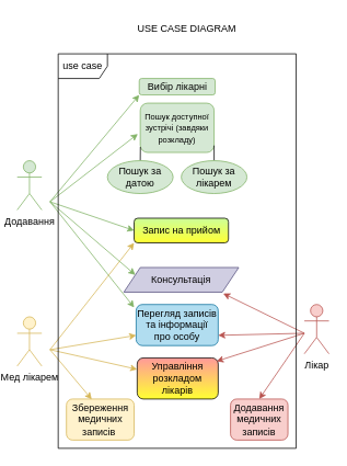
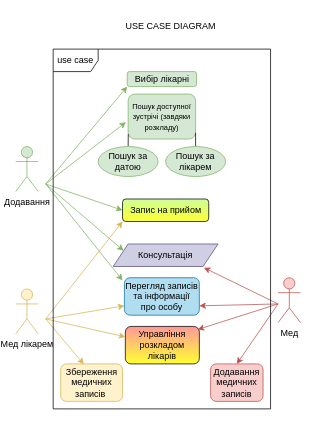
  <mxCell id="0" style=";html=1;" />
  <mxCell id="1" style=";html=1;" parent="0" />
  <mxCell id="2" value="&lt;font style=&quot;vertical-align: inherit;&quot;&gt;&lt;font style=&quot;vertical-align: inherit;&quot;&gt;Додавання&lt;/font&gt;&lt;/font&gt;" style="shape=umlActor;verticalLabelPosition=bottom;verticalAlign=top;html=1;outlineConnect=0;fillColor=#d5e8d4;strokeColor=#82b366;" vertex="1" parent="1"><mxGeometry x="20" y="195" width="30" height="60" as="geometry" /></mxCell>
  <mxCell id="3" value="&lt;font style=&quot;vertical-align: inherit;&quot;&gt;&lt;font style=&quot;vertical-align: inherit;&quot;&gt;&lt;font style=&quot;vertical-align: inherit;&quot;&gt;&lt;font style=&quot;vertical-align: inherit;&quot;&gt;&lt;font style=&quot;vertical-align: inherit;&quot;&gt;&lt;font style=&quot;vertical-align: inherit;&quot;&gt;&lt;font style=&quot;vertical-align: inherit;&quot;&gt;&lt;font style=&quot;vertical-align: inherit;&quot;&gt;&lt;font style=&quot;vertical-align: inherit;&quot;&gt;&lt;font style=&quot;vertical-align: inherit;&quot;&gt;&lt;font style=&quot;vertical-align: inherit;&quot;&gt;&lt;font style=&quot;vertical-align: inherit;&quot;&gt;&lt;font style=&quot;vertical-align: inherit; font-size: 10px;&quot;&gt;&lt;font style=&quot;vertical-align: inherit; font-size: 10px;&quot;&gt;&lt;font style=&quot;vertical-align: inherit; font-size: 10px;&quot;&gt;&lt;font style=&quot;vertical-align: inherit; font-size: 10px;&quot;&gt;Пошук доступної зустрічі (завдяки розкладу)&lt;/font&gt;&lt;/font&gt;&lt;/font&gt;&lt;/font&gt;&lt;/font&gt;&lt;/font&gt;&lt;/font&gt;&lt;/font&gt;&lt;/font&gt;&lt;/font&gt;&lt;/font&gt;&lt;/font&gt;&lt;/font&gt;&lt;/font&gt;&lt;/font&gt;&lt;/font&gt;" style="rounded=1;whiteSpace=wrap;html=1;fillColor=#d5e8d4;strokeColor=#82b366;" vertex="1" parent="1"><mxGeometry x="170" y="125" width="90" height="60" as="geometry" /></mxCell>
  <mxCell id="4" value="&lt;font style=&quot;vertical-align: inherit;&quot;&gt;&lt;font style=&quot;vertical-align: inherit;&quot;&gt;&lt;font style=&quot;vertical-align: inherit;&quot;&gt;&lt;font style=&quot;vertical-align: inherit;&quot;&gt;Вибір лікарні&lt;/font&gt;&lt;/font&gt;&lt;/font&gt;&lt;/font&gt;" style="rounded=1;whiteSpace=wrap;html=1;fillColor=#d5e8d4;strokeColor=#82b366;" vertex="1" parent="1"><mxGeometry x="168.75" y="95" width="92.5" height="20" as="geometry" /></mxCell>
  <mxCell id="5" value="&lt;font style=&quot;vertical-align: inherit;&quot;&gt;&lt;font style=&quot;vertical-align: inherit;&quot;&gt;&lt;font style=&quot;vertical-align: inherit;&quot;&gt;&lt;font style=&quot;vertical-align: inherit;&quot;&gt;Управління розкладом лікарів&lt;/font&gt;&lt;/font&gt;&lt;/font&gt;&lt;/font&gt;" style="rounded=1;whiteSpace=wrap;html=1;gradientColor=#FFFF33;fillColor=#FF9999;" vertex="1" parent="1"><mxGeometry x="166.25" y="435" width="98.75" height="50" as="geometry" /></mxCell>
  <mxCell id="6" value="&lt;font style=&quot;vertical-align: inherit;&quot;&gt;&lt;font style=&quot;vertical-align: inherit;&quot;&gt;&lt;font style=&quot;vertical-align: inherit;&quot;&gt;&lt;font style=&quot;vertical-align: inherit;&quot;&gt;&lt;font style=&quot;vertical-align: inherit;&quot;&gt;&lt;font style=&quot;vertical-align: inherit;&quot;&gt;&lt;font style=&quot;vertical-align: inherit;&quot;&gt;&lt;font style=&quot;vertical-align: inherit;&quot;&gt;&lt;font style=&quot;vertical-align: inherit;&quot;&gt;&lt;font style=&quot;vertical-align: inherit;&quot;&gt;&lt;font style=&quot;vertical-align: inherit;&quot;&gt;&lt;font style=&quot;vertical-align: inherit;&quot;&gt;&lt;font style=&quot;vertical-align: inherit;&quot;&gt;&lt;font style=&quot;vertical-align: inherit;&quot;&gt;&lt;font style=&quot;vertical-align: inherit;&quot;&gt;&lt;font style=&quot;vertical-align: inherit;&quot;&gt;&lt;font style=&quot;vertical-align: inherit;&quot;&gt;&lt;font style=&quot;vertical-align: inherit;&quot;&gt;Перегляд записів та інформації про особу&lt;/font&gt;&lt;/font&gt;&lt;/font&gt;&lt;/font&gt;&lt;/font&gt;&lt;/font&gt;&lt;/font&gt;&lt;/font&gt;&lt;/font&gt;&lt;/font&gt;&lt;/font&gt;&lt;/font&gt;&lt;/font&gt;&lt;/font&gt;&lt;/font&gt;&lt;/font&gt;&lt;/font&gt;&lt;/font&gt;" style="rounded=1;whiteSpace=wrap;html=1;fillColor=#b1ddf0;strokeColor=#10739e;" vertex="1" parent="1"><mxGeometry x="165" y="370" width="100" height="50" as="geometry" /></mxCell>
  <mxCell id="7" value="" style="endArrow=none;html=1;rounded=0;exitX=1;exitY=0.858;exitDx=0;exitDy=0;entryX=0.5;entryY=0;entryDx=0;entryDy=0;exitPerimeter=0;" edge="1" parent="1" source="3" target="10"><mxGeometry width="50" height="50" relative="1" as="geometry"><mxPoint x="260" y="193.75" as="sourcePoint" /><mxPoint x="280" y="236.25" as="targetPoint" /></mxGeometry></mxCell>
  <mxCell id="8" value="" style="endArrow=none;html=1;rounded=0;exitX=0.002;exitY=0.889;exitDx=0;exitDy=0;entryX=0.5;entryY=0;entryDx=0;entryDy=0;exitPerimeter=0;" edge="1" parent="1" source="3" target="9"><mxGeometry width="50" height="50" relative="1" as="geometry"><mxPoint x="180" y="209" as="sourcePoint" /><mxPoint x="179.46" y="235" as="targetPoint" /></mxGeometry></mxCell>
  <mxCell id="9" value="&lt;font style=&quot;vertical-align: inherit;&quot;&gt;&lt;font style=&quot;vertical-align: inherit;&quot;&gt;Пошук за датою&lt;/font&gt;&lt;/font&gt;" style="ellipse;whiteSpace=wrap;html=1;fillColor=#d5e8d4;strokeColor=#82b366;" vertex="1" parent="1"><mxGeometry x="130" y="195" width="80" height="40" as="geometry" /></mxCell>
  <mxCell id="10" value="&lt;font style=&quot;vertical-align: inherit;&quot;&gt;&lt;font style=&quot;vertical-align: inherit;&quot;&gt;&lt;font style=&quot;vertical-align: inherit;&quot;&gt;&lt;font style=&quot;vertical-align: inherit;&quot;&gt;Пошук за лікарем&lt;/font&gt;&lt;/font&gt;&lt;/font&gt;&lt;/font&gt;" style="ellipse;whiteSpace=wrap;html=1;fillColor=#d5e8d4;strokeColor=#82b366;" vertex="1" parent="1"><mxGeometry x="220" y="195" width="80" height="40" as="geometry" /></mxCell>
  <mxCell id="11" value="" style="endArrow=classic;html=1;rounded=0;entryX=0;entryY=1;entryDx=0;entryDy=0;fillColor=#d5e8d4;strokeColor=#82b366;" edge="1" parent="1" target="4"><mxGeometry width="50" height="50" relative="1" as="geometry"><mxPoint x="60" y="245" as="sourcePoint" /><mxPoint x="120" y="135" as="targetPoint" /></mxGeometry></mxCell>
  <mxCell id="12" value="" style="endArrow=classic;html=1;rounded=0;entryX=-0.033;entryY=0.625;entryDx=0;entryDy=0;entryPerimeter=0;fillColor=#d5e8d4;strokeColor=#82b366;" edge="1" parent="1" target="3"><mxGeometry width="50" height="50" relative="1" as="geometry"><mxPoint x="60" y="245" as="sourcePoint" /><mxPoint x="130" y="165" as="targetPoint" /></mxGeometry></mxCell>
  <mxCell id="13" value="&lt;font style=&quot;vertical-align: inherit;&quot;&gt;&lt;font style=&quot;vertical-align: inherit;&quot;&gt;&lt;font style=&quot;vertical-align: inherit;&quot;&gt;&lt;font style=&quot;vertical-align: inherit;&quot;&gt;&lt;font style=&quot;vertical-align: inherit;&quot;&gt;&lt;font style=&quot;vertical-align: inherit;&quot;&gt;Запис на прийом&lt;/font&gt;&lt;/font&gt;&lt;/font&gt;&lt;/font&gt;&lt;/font&gt;&lt;/font&gt;" style="rounded=1;whiteSpace=wrap;html=1;gradientColor=#FFFF33;fillColor=#CCFF99;" vertex="1" parent="1"><mxGeometry x="162.5" y="265" width="115" height="30" as="geometry" /></mxCell>
  <mxCell id="14" value="" style="endArrow=classic;html=1;rounded=0;entryX=-0.024;entryY=0.073;entryDx=0;entryDy=0;entryPerimeter=0;fillColor=#d5e8d4;strokeColor=#82b366;" edge="1" parent="1" target="6"><mxGeometry width="50" height="50" relative="1" as="geometry"><mxPoint x="60" y="245" as="sourcePoint" /><mxPoint x="170" y="365" as="targetPoint" /></mxGeometry></mxCell>
  <mxCell id="15" value="&lt;font style=&quot;vertical-align: inherit;&quot;&gt;&lt;font style=&quot;vertical-align: inherit;&quot;&gt;&lt;font style=&quot;vertical-align: inherit;&quot;&gt;&lt;font style=&quot;vertical-align: inherit;&quot;&gt;&lt;font style=&quot;vertical-align: inherit;&quot;&gt;&lt;font style=&quot;vertical-align: inherit;&quot;&gt;&lt;font style=&quot;vertical-align: inherit;&quot;&gt;&lt;font style=&quot;vertical-align: inherit;&quot;&gt;&lt;font style=&quot;vertical-align: inherit;&quot;&gt;&lt;font style=&quot;vertical-align: inherit;&quot;&gt;&lt;font style=&quot;vertical-align: inherit;&quot;&gt;&lt;font style=&quot;vertical-align: inherit;&quot;&gt;&lt;font style=&quot;vertical-align: inherit;&quot;&gt;&lt;font style=&quot;vertical-align: inherit;&quot;&gt;&lt;font style=&quot;vertical-align: inherit;&quot;&gt;&lt;font style=&quot;vertical-align: inherit;&quot;&gt;&lt;font style=&quot;vertical-align: inherit;&quot;&gt;&lt;font style=&quot;vertical-align: inherit;&quot;&gt;&lt;font style=&quot;vertical-align: inherit;&quot;&gt;&lt;font style=&quot;vertical-align: inherit;&quot;&gt;Збереження медичних записів&amp;nbsp;&lt;/font&gt;&lt;/font&gt;&lt;/font&gt;&lt;/font&gt;&lt;/font&gt;&lt;/font&gt;&lt;/font&gt;&lt;/font&gt;&lt;/font&gt;&lt;/font&gt;&lt;/font&gt;&lt;/font&gt;&lt;/font&gt;&lt;/font&gt;&lt;/font&gt;&lt;/font&gt;&lt;/font&gt;&lt;/font&gt;&lt;/font&gt;&lt;/font&gt;" style="rounded=1;whiteSpace=wrap;html=1;fillColor=#fff2cc;strokeColor=#d6b656;" vertex="1" parent="1"><mxGeometry x="80" y="485" width="82.5" height="50" as="geometry" /></mxCell>
  <mxCell id="16" value="&lt;font style=&quot;vertical-align: inherit;&quot;&gt;&lt;font style=&quot;vertical-align: inherit;&quot;&gt;&lt;font style=&quot;vertical-align: inherit;&quot;&gt;&lt;font style=&quot;vertical-align: inherit;&quot;&gt;&lt;font style=&quot;vertical-align: inherit;&quot;&gt;&lt;font style=&quot;vertical-align: inherit;&quot;&gt;Додавання медичних записів&lt;/font&gt;&lt;/font&gt;&lt;/font&gt;&lt;/font&gt;&lt;/font&gt;&lt;/font&gt;" style="rounded=1;whiteSpace=wrap;html=1;fillColor=#f8cecc;strokeColor=#b85450;" vertex="1" parent="1"><mxGeometry x="280" y="485" width="70" height="50" as="geometry" /></mxCell>
  <mxCell id="17" value="&lt;font style=&quot;vertical-align: inherit;&quot;&gt;&lt;font style=&quot;vertical-align: inherit;&quot;&gt;Мед лікарем&lt;/font&gt;&lt;/font&gt;" style="shape=umlActor;verticalLabelPosition=bottom;verticalAlign=top;html=1;outlineConnect=0;fillColor=#fff2cc;strokeColor=#d6b656;" vertex="1" parent="1"><mxGeometry x="20" y="385" width="30" height="60" as="geometry" /></mxCell>
  <mxCell id="18" value="" style="endArrow=classic;html=1;rounded=0;entryX=0;entryY=0.75;entryDx=0;entryDy=0;fillColor=#fff2cc;strokeColor=#d6b656;" edge="1" parent="1" target="6"><mxGeometry width="50" height="50" relative="1" as="geometry"><mxPoint x="60" y="425" as="sourcePoint" /><mxPoint x="140" y="345" as="targetPoint" /></mxGeometry></mxCell>
  <mxCell id="19" value="" style="endArrow=classic;html=1;rounded=0;entryX=0;entryY=1;entryDx=0;entryDy=0;fillColor=#fff2cc;strokeColor=#d6b656;" edge="1" parent="1" target="13"><mxGeometry width="50" height="50" relative="1" as="geometry"><mxPoint x="60" y="425" as="sourcePoint" /><mxPoint x="59.75" y="335" as="targetPoint" /></mxGeometry></mxCell>
  <mxCell id="20" value="" style="endArrow=classic;html=1;rounded=0;fillColor=#fff2cc;strokeColor=#d6b656;entryX=0.374;entryY=0.008;entryDx=0;entryDy=0;entryPerimeter=0;" edge="1" parent="1" target="15"><mxGeometry width="50" height="50" relative="1" as="geometry"><mxPoint x="60" y="425" as="sourcePoint" /><mxPoint x="54.7" y="485" as="targetPoint" /></mxGeometry></mxCell>
  <mxCell id="21" value="" style="endArrow=classic;html=1;rounded=0;entryX=0;entryY=0.5;entryDx=0;entryDy=0;fillColor=#d5e8d4;strokeColor=#82b366;" edge="1" parent="1" target="13"><mxGeometry width="50" height="50" relative="1" as="geometry"><mxPoint x="60" y="245" as="sourcePoint" /><mxPoint x="190" y="255" as="targetPoint" /></mxGeometry></mxCell>
- <mxCell id="22" value="Лікар" style="shape=umlActor;verticalLabelPosition=bottom;verticalAlign=top;html=1;outlineConnect=0;fillColor=#f8cecc;strokeColor=#b85450;" vertex="1" parent="1"><mxGeometry x="370" y="370" width="30" height="60" as="geometry" /></mxCell>
+ <mxCell id="22" value="Мед" style="shape=umlActor;verticalLabelPosition=bottom;verticalAlign=top;html=1;outlineConnect=0;fillColor=#f8cecc;strokeColor=#b85450;" vertex="1" parent="1"><mxGeometry x="370" y="370" width="30" height="60" as="geometry" /></mxCell>
  <mxCell id="23" value="" style="endArrow=classic;html=1;rounded=0;entryX=1;entryY=0.75;entryDx=0;entryDy=0;fillColor=#f8cecc;strokeColor=#b85450;" edge="1" parent="1" target="6"><mxGeometry width="50" height="50" relative="1" as="geometry"><mxPoint x="370" y="405" as="sourcePoint" /><mxPoint x="280" y="385" as="targetPoint" /></mxGeometry></mxCell>
  <mxCell id="24" value="" style="endArrow=classic;html=1;rounded=0;fillColor=#f8cecc;strokeColor=#b85450;entryX=0.5;entryY=0;entryDx=0;entryDy=0;" edge="1" parent="1" target="16"><mxGeometry width="50" height="50" relative="1" as="geometry"><mxPoint x="370" y="405" as="sourcePoint" /><mxPoint x="341.42" y="483.62" as="targetPoint" /></mxGeometry></mxCell>
  <mxCell id="25" value="" style="endArrow=classic;html=1;rounded=0;entryX=0.979;entryY=0.081;entryDx=0;entryDy=0;entryPerimeter=0;fillColor=#f8cecc;strokeColor=#b85450;" edge="1" parent="1" target="5"><mxGeometry width="50" height="50" relative="1" as="geometry"><mxPoint x="370" y="405" as="sourcePoint" /><mxPoint x="330" y="395" as="targetPoint" /></mxGeometry></mxCell>
  <mxCell id="26" value="" style="endArrow=classic;html=1;rounded=0;fillColor=#fff2cc;strokeColor=#d6b656;" edge="1" parent="1" target="5"><mxGeometry width="50" height="50" relative="1" as="geometry"><mxPoint x="60" y="425" as="sourcePoint" /><mxPoint x="330" y="395" as="targetPoint" /></mxGeometry></mxCell>
  <mxCell id="27" value="Консультація" style="shape=parallelogram;perimeter=parallelogramPerimeter;whiteSpace=wrap;html=1;fixedSize=1;fillColor=#d0cee2;strokeColor=#56517e;" vertex="1" parent="1"><mxGeometry x="150" y="325" width="140" height="30" as="geometry" /></mxCell>
  <mxCell id="28" value="" style="endArrow=classic;html=1;rounded=0;entryX=0;entryY=0.25;entryDx=0;entryDy=0;fillColor=#d5e8d4;strokeColor=#82b366;" edge="1" parent="1" target="27"><mxGeometry width="50" height="50" relative="1" as="geometry"><mxPoint x="60" y="245" as="sourcePoint" /><mxPoint x="240" y="335" as="targetPoint" /></mxGeometry></mxCell>
  <mxCell id="29" value="" style="endArrow=classic;html=1;rounded=0;fillColor=#f8cecc;strokeColor=#b85450;entryX=0.865;entryY=1.053;entryDx=0;entryDy=0;entryPerimeter=0;" edge="1" parent="1" target="27"><mxGeometry width="50" height="50" relative="1" as="geometry"><mxPoint x="370" y="405" as="sourcePoint" /><mxPoint x="410" y="300" as="targetPoint" /></mxGeometry></mxCell>
  <mxCell id="30" value="use case" style="shape=umlFrame;whiteSpace=wrap;html=1;pointerEvents=0;" vertex="1" parent="1"><mxGeometry x="70" y="65" width="290" height="480" as="geometry" /></mxCell>
  <mxCell id="31" value="USE CASE DIAGRAM" style="text;html=1;align=center;verticalAlign=middle;whiteSpace=wrap;rounded=0;" vertex="1" parent="1"><mxGeometry x="160" y="20" width="133.75" height="30" as="geometry" /></mxCell>
